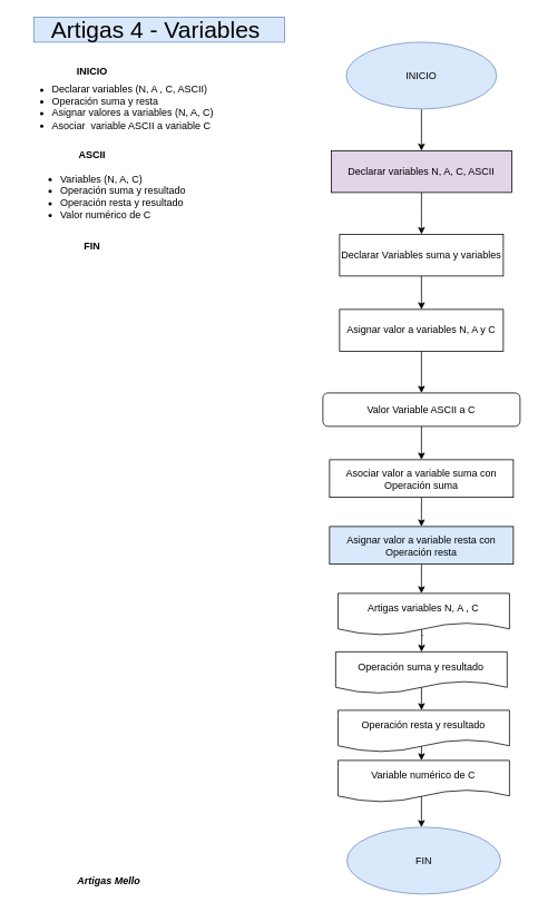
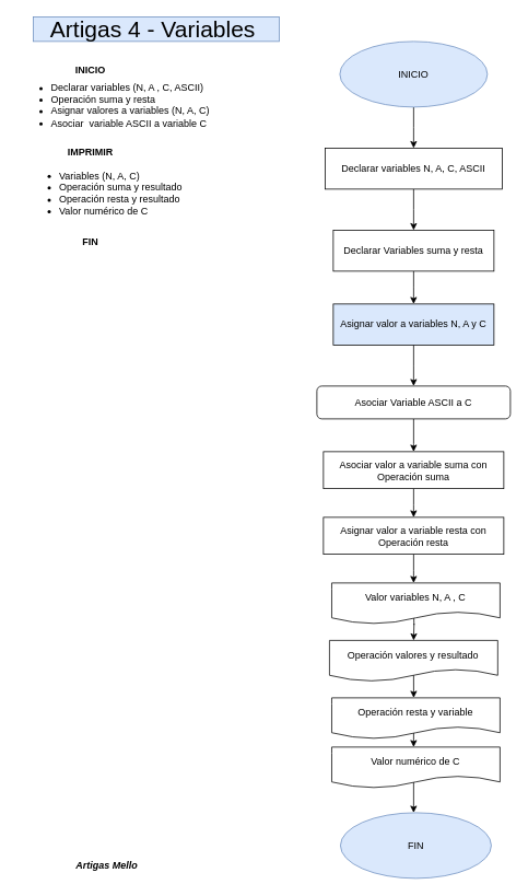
  <mxCell id="0" />
  <mxCell id="1" parent="0" />
  <mxCell id="2" value="&lt;font style=&quot;font-size: 28px;&quot;&gt;Artigas 4 - Variables&amp;nbsp;&lt;/font&gt;" style="text;html=1;strokeColor=#6c8ebf;fillColor=#dae8fc;align=center;verticalAlign=middle;whiteSpace=wrap;rounded=0;" parent="1" vertex="1"><mxGeometry x="40" y="20" width="300" height="30" as="geometry" /></mxCell>
  <mxCell id="3" value="&lt;div&gt;&lt;span style=&quot;font-size: 13px;&quot;&gt;&lt;b&gt;&lt;br&gt;&lt;/b&gt;&lt;/span&gt;&lt;/div&gt;&lt;ul&gt;&lt;li&gt;Declarar variables (N, A , C, ASCII)&lt;/li&gt;&lt;li&gt;Operación suma y resta&lt;/li&gt;&lt;li&gt;Asignar valores a variables (N, A, C)&lt;/li&gt;&lt;li&gt;Asociar&amp;nbsp; variable ASCII a variable C&lt;/li&gt;&lt;/ul&gt;" style="text;html=1;strokeColor=none;fillColor=none;align=left;verticalAlign=middle;whiteSpace=wrap;rounded=0;" parent="1" vertex="1"><mxGeometry x="20" y="60" width="290" height="120" as="geometry" /></mxCell>
- <mxCell id="4" value="&lt;b&gt;ASCII&lt;/b&gt;" style="text;html=1;strokeColor=none;fillColor=none;align=center;verticalAlign=middle;whiteSpace=wrap;rounded=0;" parent="1" vertex="1"><mxGeometry x="80" y="170" width="60" height="30" as="geometry" /></mxCell>
+ <mxCell id="4" value="&lt;b&gt;IMPRIMIR&lt;/b&gt;" style="text;html=1;strokeColor=none;fillColor=none;align=center;verticalAlign=middle;whiteSpace=wrap;rounded=0;" parent="1" vertex="1"><mxGeometry x="80" y="170" width="60" height="30" as="geometry" /></mxCell>
  <mxCell id="5" value="&lt;ul&gt;&lt;li&gt;Variables (N, A, C)&lt;/li&gt;&lt;li&gt;Operación suma y resultado&lt;/li&gt;&lt;li&gt;Operación resta y resultado&lt;/li&gt;&lt;li&gt;Valor numérico de C&lt;/li&gt;&lt;/ul&gt;" style="text;html=1;strokeColor=none;fillColor=none;align=left;verticalAlign=middle;whiteSpace=wrap;rounded=0;" parent="1" vertex="1"><mxGeometry x="30" y="220" width="320" height="30" as="geometry" /></mxCell>
  <mxCell id="6" value="&lt;b&gt;FIN&lt;/b&gt;" style="text;html=1;strokeColor=none;fillColor=none;align=center;verticalAlign=middle;whiteSpace=wrap;rounded=0;" parent="1" vertex="1"><mxGeometry x="80" y="280" width="60" height="30" as="geometry" /></mxCell>
  <mxCell id="7" value="&lt;b&gt;INICIO&lt;/b&gt;" style="text;html=1;strokeColor=none;fillColor=none;align=center;verticalAlign=middle;whiteSpace=wrap;rounded=0;" parent="1" vertex="1"><mxGeometry x="60" y="70" width="100" height="30" as="geometry" /></mxCell>
  <mxCell id="8" style="edgeStyle=orthogonalEdgeStyle;rounded=0;orthogonalLoop=1;jettySize=auto;html=1;" parent="1" source="9" edge="1"><mxGeometry relative="1" as="geometry"><mxPoint x="504" y="180" as="targetPoint" /></mxGeometry></mxCell>
  <mxCell id="9" value="INICIO" style="ellipse;whiteSpace=wrap;html=1;fillColor=#dae8fc;strokeColor=#6c8ebf;" parent="1" vertex="1"><mxGeometry x="414" y="50" width="180" height="80" as="geometry" /></mxCell>
  <mxCell id="10" style="edgeStyle=orthogonalEdgeStyle;rounded=0;orthogonalLoop=1;jettySize=auto;html=1;" parent="1" source="11" edge="1"><mxGeometry relative="1" as="geometry"><mxPoint x="504" y="280" as="targetPoint" /></mxGeometry></mxCell>
- <mxCell id="11" value="Declarar variables N, A, C, ASCII" style="rounded=0;whiteSpace=wrap;html=1;fillColor=#e1d5e7;" parent="1" vertex="1"><mxGeometry x="396" y="180" width="216" height="50" as="geometry" /></mxCell>
+ <mxCell id="11" value="Declarar variables N, A, C, ASCII" style="rounded=0;whiteSpace=wrap;html=1;" parent="1" vertex="1"><mxGeometry x="396" y="180" width="216" height="50" as="geometry" /></mxCell>
  <mxCell id="12" style="edgeStyle=orthogonalEdgeStyle;rounded=0;orthogonalLoop=1;jettySize=auto;html=1;" parent="1" source="13" edge="1"><mxGeometry relative="1" as="geometry"><mxPoint x="504" y="370" as="targetPoint" /></mxGeometry></mxCell>
- <mxCell id="13" value="Declarar Variables suma y variables" style="rounded=0;whiteSpace=wrap;html=1;" parent="1" vertex="1"><mxGeometry x="406" y="280" width="196" height="50" as="geometry" /></mxCell>
+ <mxCell id="13" value="Declarar Variables suma y resta" style="rounded=0;whiteSpace=wrap;html=1;" parent="1" vertex="1"><mxGeometry x="406" y="280" width="196" height="50" as="geometry" /></mxCell>
  <mxCell id="14" style="edgeStyle=orthogonalEdgeStyle;rounded=0;orthogonalLoop=1;jettySize=auto;html=1;" parent="1" source="15" edge="1"><mxGeometry relative="1" as="geometry"><mxPoint x="504" y="470" as="targetPoint" /></mxGeometry></mxCell>
- <mxCell id="15" value="Asignar valor a variables N, A y C" style="rounded=0;whiteSpace=wrap;html=1;" parent="1" vertex="1"><mxGeometry x="406" y="370" width="196" height="50" as="geometry" /></mxCell>
+ <mxCell id="15" value="Asignar valor a variables N, A y C" style="rounded=0;whiteSpace=wrap;html=1;fillColor=#dae8fc;" parent="1" vertex="1"><mxGeometry x="406" y="370" width="196" height="50" as="geometry" /></mxCell>
  <mxCell id="16" value="" style="edgeStyle=orthogonalEdgeStyle;rounded=0;orthogonalLoop=1;jettySize=auto;html=1;" parent="1" source="17" edge="1"><mxGeometry relative="1" as="geometry"><mxPoint x="504" y="550" as="targetPoint" /><Array as="points"><mxPoint x="504" y="540" /><mxPoint x="504" y="540" /></Array></mxGeometry></mxCell>
- <mxCell id="17" value="Valor Variable ASCII a C" style="rounded=1;whiteSpace=wrap;html=1;" parent="1" vertex="1"><mxGeometry x="386" y="470" width="236" height="40" as="geometry" /></mxCell>
+ <mxCell id="17" value="Asociar Variable ASCII a C" style="rounded=1;whiteSpace=wrap;html=1;" parent="1" vertex="1"><mxGeometry x="386" y="470" width="236" height="40" as="geometry" /></mxCell>
  <mxCell id="18" style="edgeStyle=orthogonalEdgeStyle;rounded=0;orthogonalLoop=1;jettySize=auto;html=1;" parent="1" edge="1"><mxGeometry relative="1" as="geometry"><mxPoint x="504" y="780" as="targetPoint" /><mxPoint x="504" y="740" as="sourcePoint" /></mxGeometry></mxCell>
  <mxCell id="19" style="edgeStyle=orthogonalEdgeStyle;rounded=0;orthogonalLoop=1;jettySize=auto;html=1;" parent="1" source="20" edge="1"><mxGeometry relative="1" as="geometry"><mxPoint x="504" y="630" as="targetPoint" /></mxGeometry></mxCell>
  <mxCell id="20" value="Asociar valor a variable suma con Operación suma" style="rounded=0;whiteSpace=wrap;html=1;" parent="1" vertex="1"><mxGeometry x="394" y="550" width="220" height="45" as="geometry" /></mxCell>
  <mxCell id="21" value="" style="edgeStyle=orthogonalEdgeStyle;rounded=0;orthogonalLoop=1;jettySize=auto;html=1;" parent="1" source="22" edge="1"><mxGeometry relative="1" as="geometry"><mxPoint x="504" y="710" as="targetPoint" /></mxGeometry></mxCell>
- <mxCell id="22" value="Asignar valor a variable resta con Operación resta" style="rounded=0;whiteSpace=wrap;html=1;fillColor=#dae8fc;" parent="1" vertex="1"><mxGeometry x="394" y="630" width="220" height="45" as="geometry" /></mxCell>
+ <mxCell id="22" value="Asignar valor a variable resta con Operación resta" style="rounded=0;whiteSpace=wrap;html=1;" parent="1" vertex="1"><mxGeometry x="394" y="630" width="220" height="45" as="geometry" /></mxCell>
  <mxCell id="23" value="" style="edgeStyle=orthogonalEdgeStyle;rounded=0;orthogonalLoop=1;jettySize=auto;html=1;" parent="1" edge="1"><mxGeometry relative="1" as="geometry"><mxPoint x="504" y="810" as="sourcePoint" /><mxPoint x="504.1" y="850" as="targetPoint" /><Array as="points"><mxPoint x="504" y="820" /><mxPoint x="504" y="820" /></Array></mxGeometry></mxCell>
  <mxCell id="24" value="" style="edgeStyle=orthogonalEdgeStyle;rounded=0;orthogonalLoop=1;jettySize=auto;html=1;" parent="1" edge="1"><mxGeometry relative="1" as="geometry"><mxPoint x="504.1" y="880" as="sourcePoint" /><mxPoint x="504" y="910" as="targetPoint" /></mxGeometry></mxCell>
  <mxCell id="25" style="edgeStyle=orthogonalEdgeStyle;rounded=0;orthogonalLoop=1;jettySize=auto;html=1;" parent="1" edge="1"><mxGeometry relative="1" as="geometry"><mxPoint x="503.995" y="990" as="targetPoint" /><mxPoint x="503.995" y="940" as="sourcePoint" /></mxGeometry></mxCell>
  <mxCell id="26" value="FIN" style="ellipse;whiteSpace=wrap;html=1;fillColor=#dae8fc;strokeColor=#6c8ebf;" parent="1" vertex="1"><mxGeometry x="414.75" y="990" width="184" height="80" as="geometry" /></mxCell>
  <mxCell id="27" value="&lt;b&gt;&lt;i&gt;Artigas Mello&lt;/i&gt;&lt;/b&gt;" style="text;html=1;strokeColor=none;fillColor=none;align=center;verticalAlign=middle;whiteSpace=wrap;rounded=0;" parent="1" vertex="1"><mxGeometry x="70" y="1040" width="120" height="30" as="geometry" /></mxCell>
- <mxCell id="28" value="Artigas variables N, A , C" style="shape=document;whiteSpace=wrap;html=1;boundedLbl=1;" vertex="1" parent="1"><mxGeometry x="404.13" y="710" width="205.25" height="50" as="geometry" /></mxCell>
- <mxCell id="29" value="Operación suma y resultado" style="shape=document;whiteSpace=wrap;html=1;boundedLbl=1;" vertex="1" parent="1"><mxGeometry x="401.37" y="780" width="205.25" height="50" as="geometry" /></mxCell>
- <mxCell id="30" value="Operación resta y resultado" style="shape=document;whiteSpace=wrap;html=1;boundedLbl=1;" vertex="1" parent="1"><mxGeometry x="404.13" y="850" width="205.25" height="50" as="geometry" /></mxCell>
- <mxCell id="31" value="Variable numérico de C" style="shape=document;whiteSpace=wrap;html=1;boundedLbl=1;" vertex="1" parent="1"><mxGeometry x="404.13" y="910" width="205.25" height="50" as="geometry" /></mxCell>
+ <mxCell id="28" value="Valor variables N, A , C" style="shape=document;whiteSpace=wrap;html=1;boundedLbl=1;" vertex="1" parent="1"><mxGeometry x="404.13" y="710" width="205.25" height="50" as="geometry" /></mxCell>
+ <mxCell id="29" value="Operación valores y resultado" style="shape=document;whiteSpace=wrap;html=1;boundedLbl=1;" vertex="1" parent="1"><mxGeometry x="401.37" y="780" width="205.25" height="50" as="geometry" /></mxCell>
+ <mxCell id="30" value="Operación resta y variable" style="shape=document;whiteSpace=wrap;html=1;boundedLbl=1;" vertex="1" parent="1"><mxGeometry x="404.13" y="850" width="205.25" height="50" as="geometry" /></mxCell>
+ <mxCell id="31" value="Valor numérico de C" style="shape=document;whiteSpace=wrap;html=1;boundedLbl=1;" vertex="1" parent="1"><mxGeometry x="404.13" y="910" width="205.25" height="50" as="geometry" /></mxCell>
